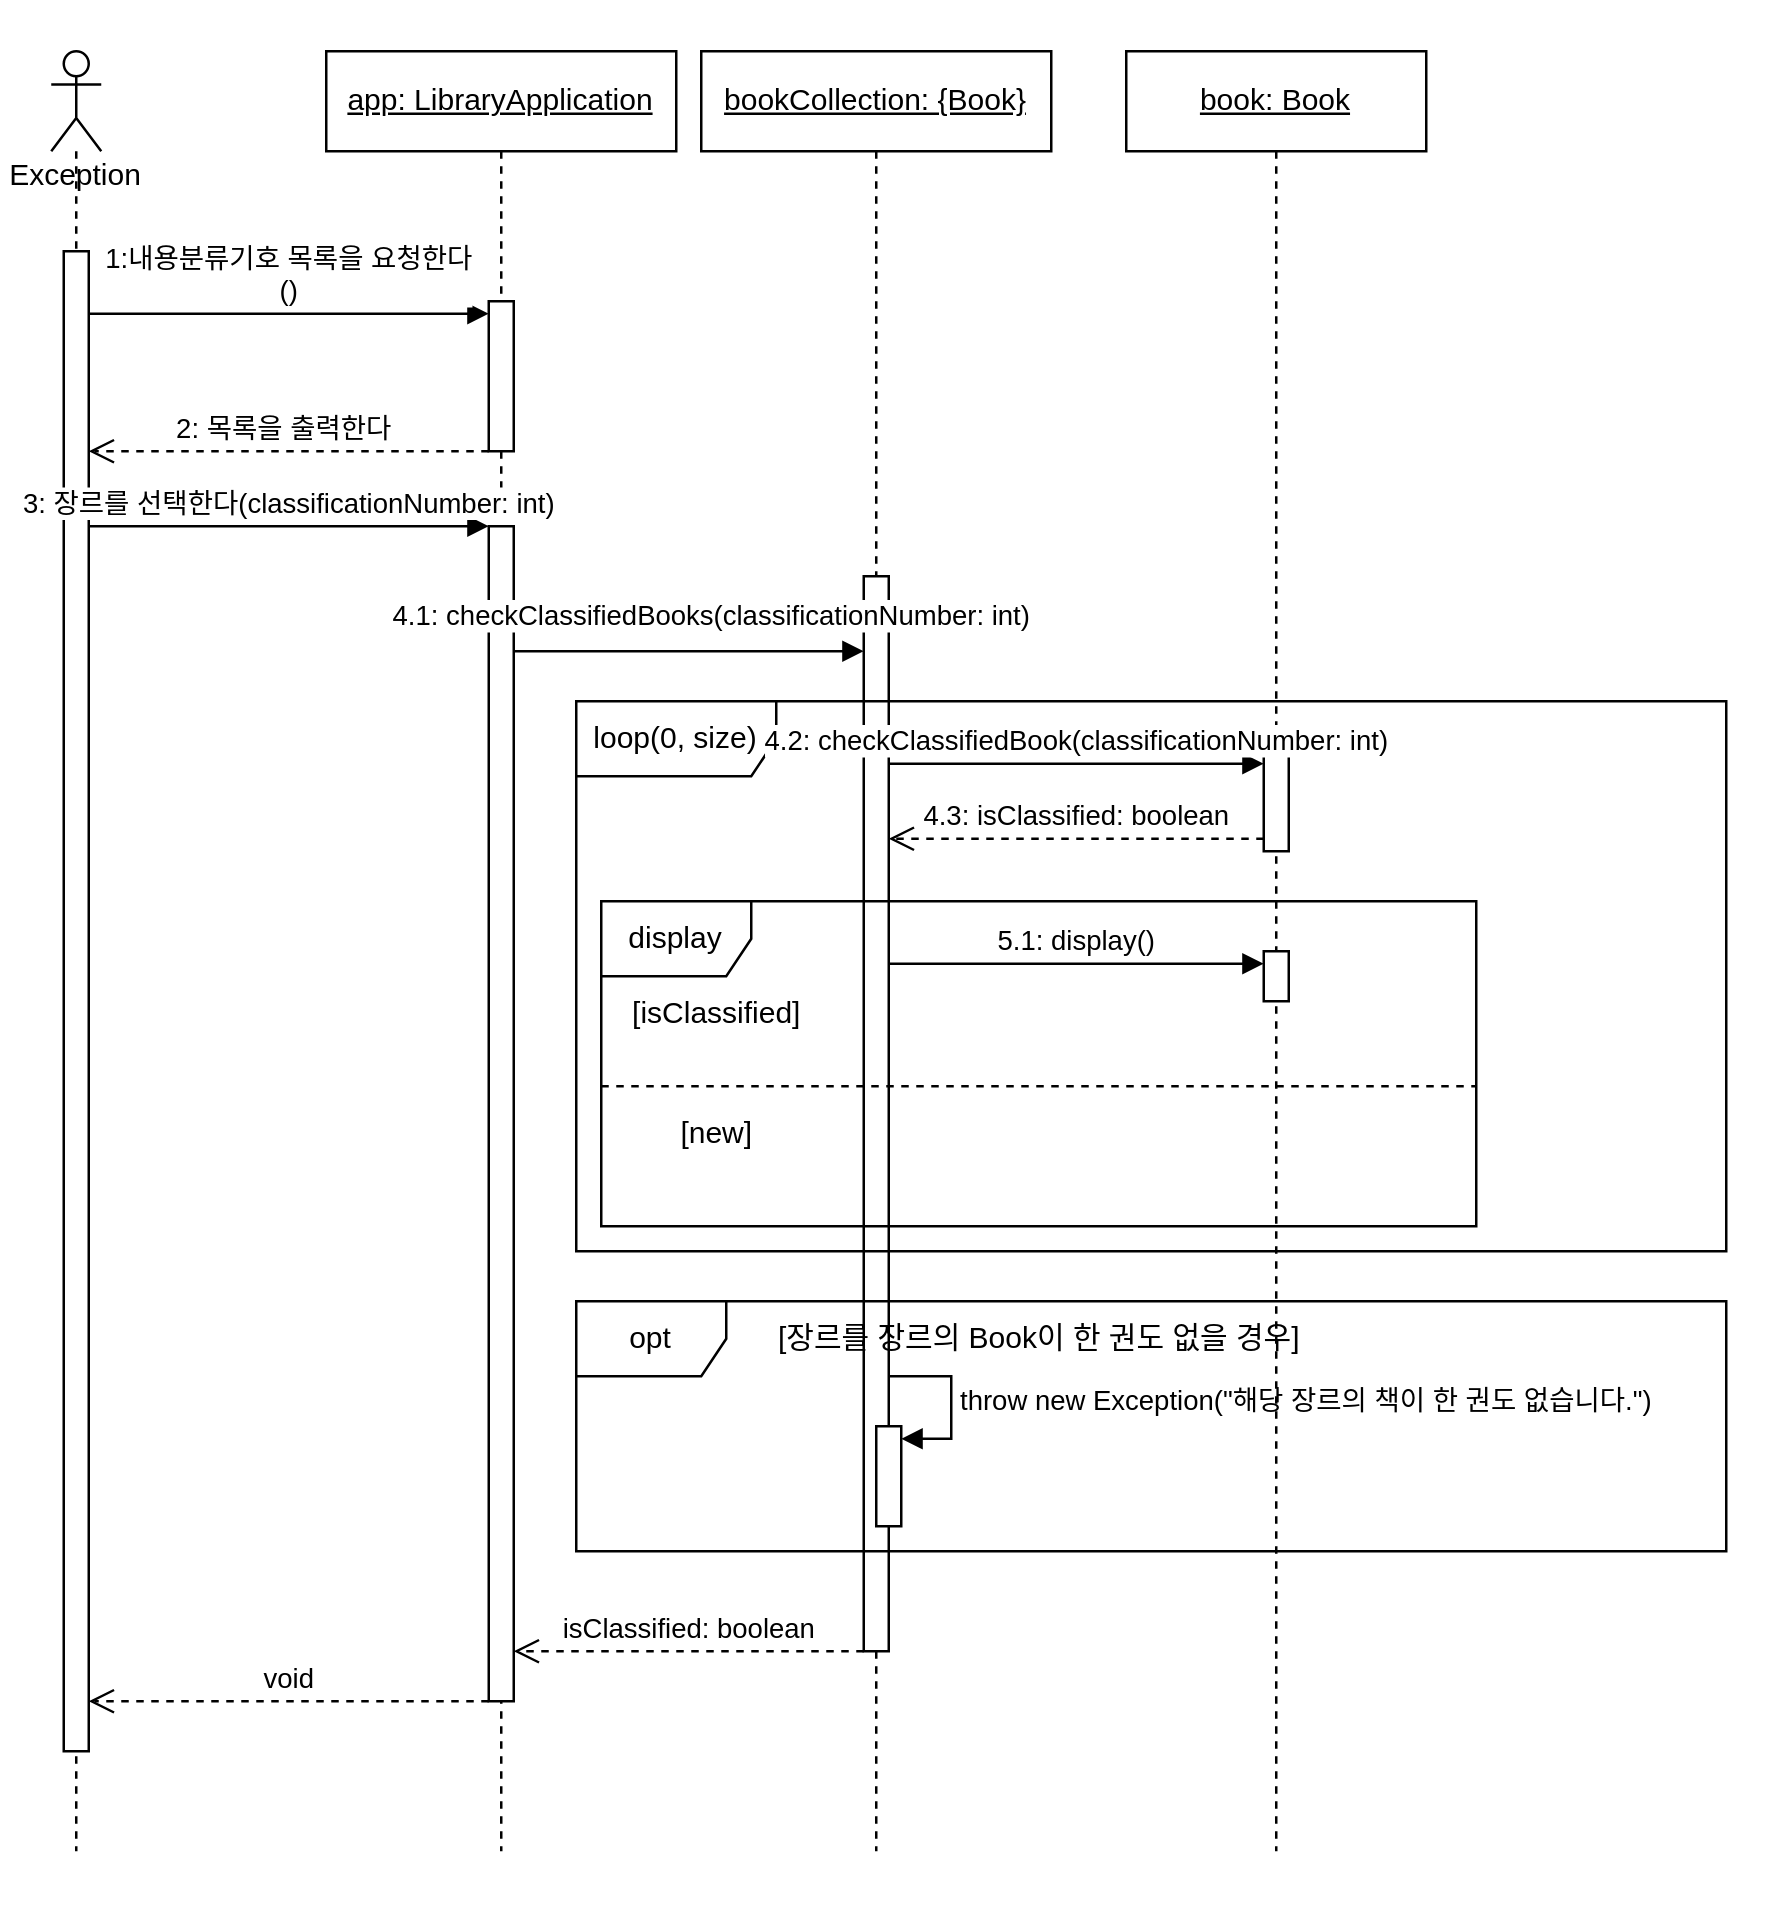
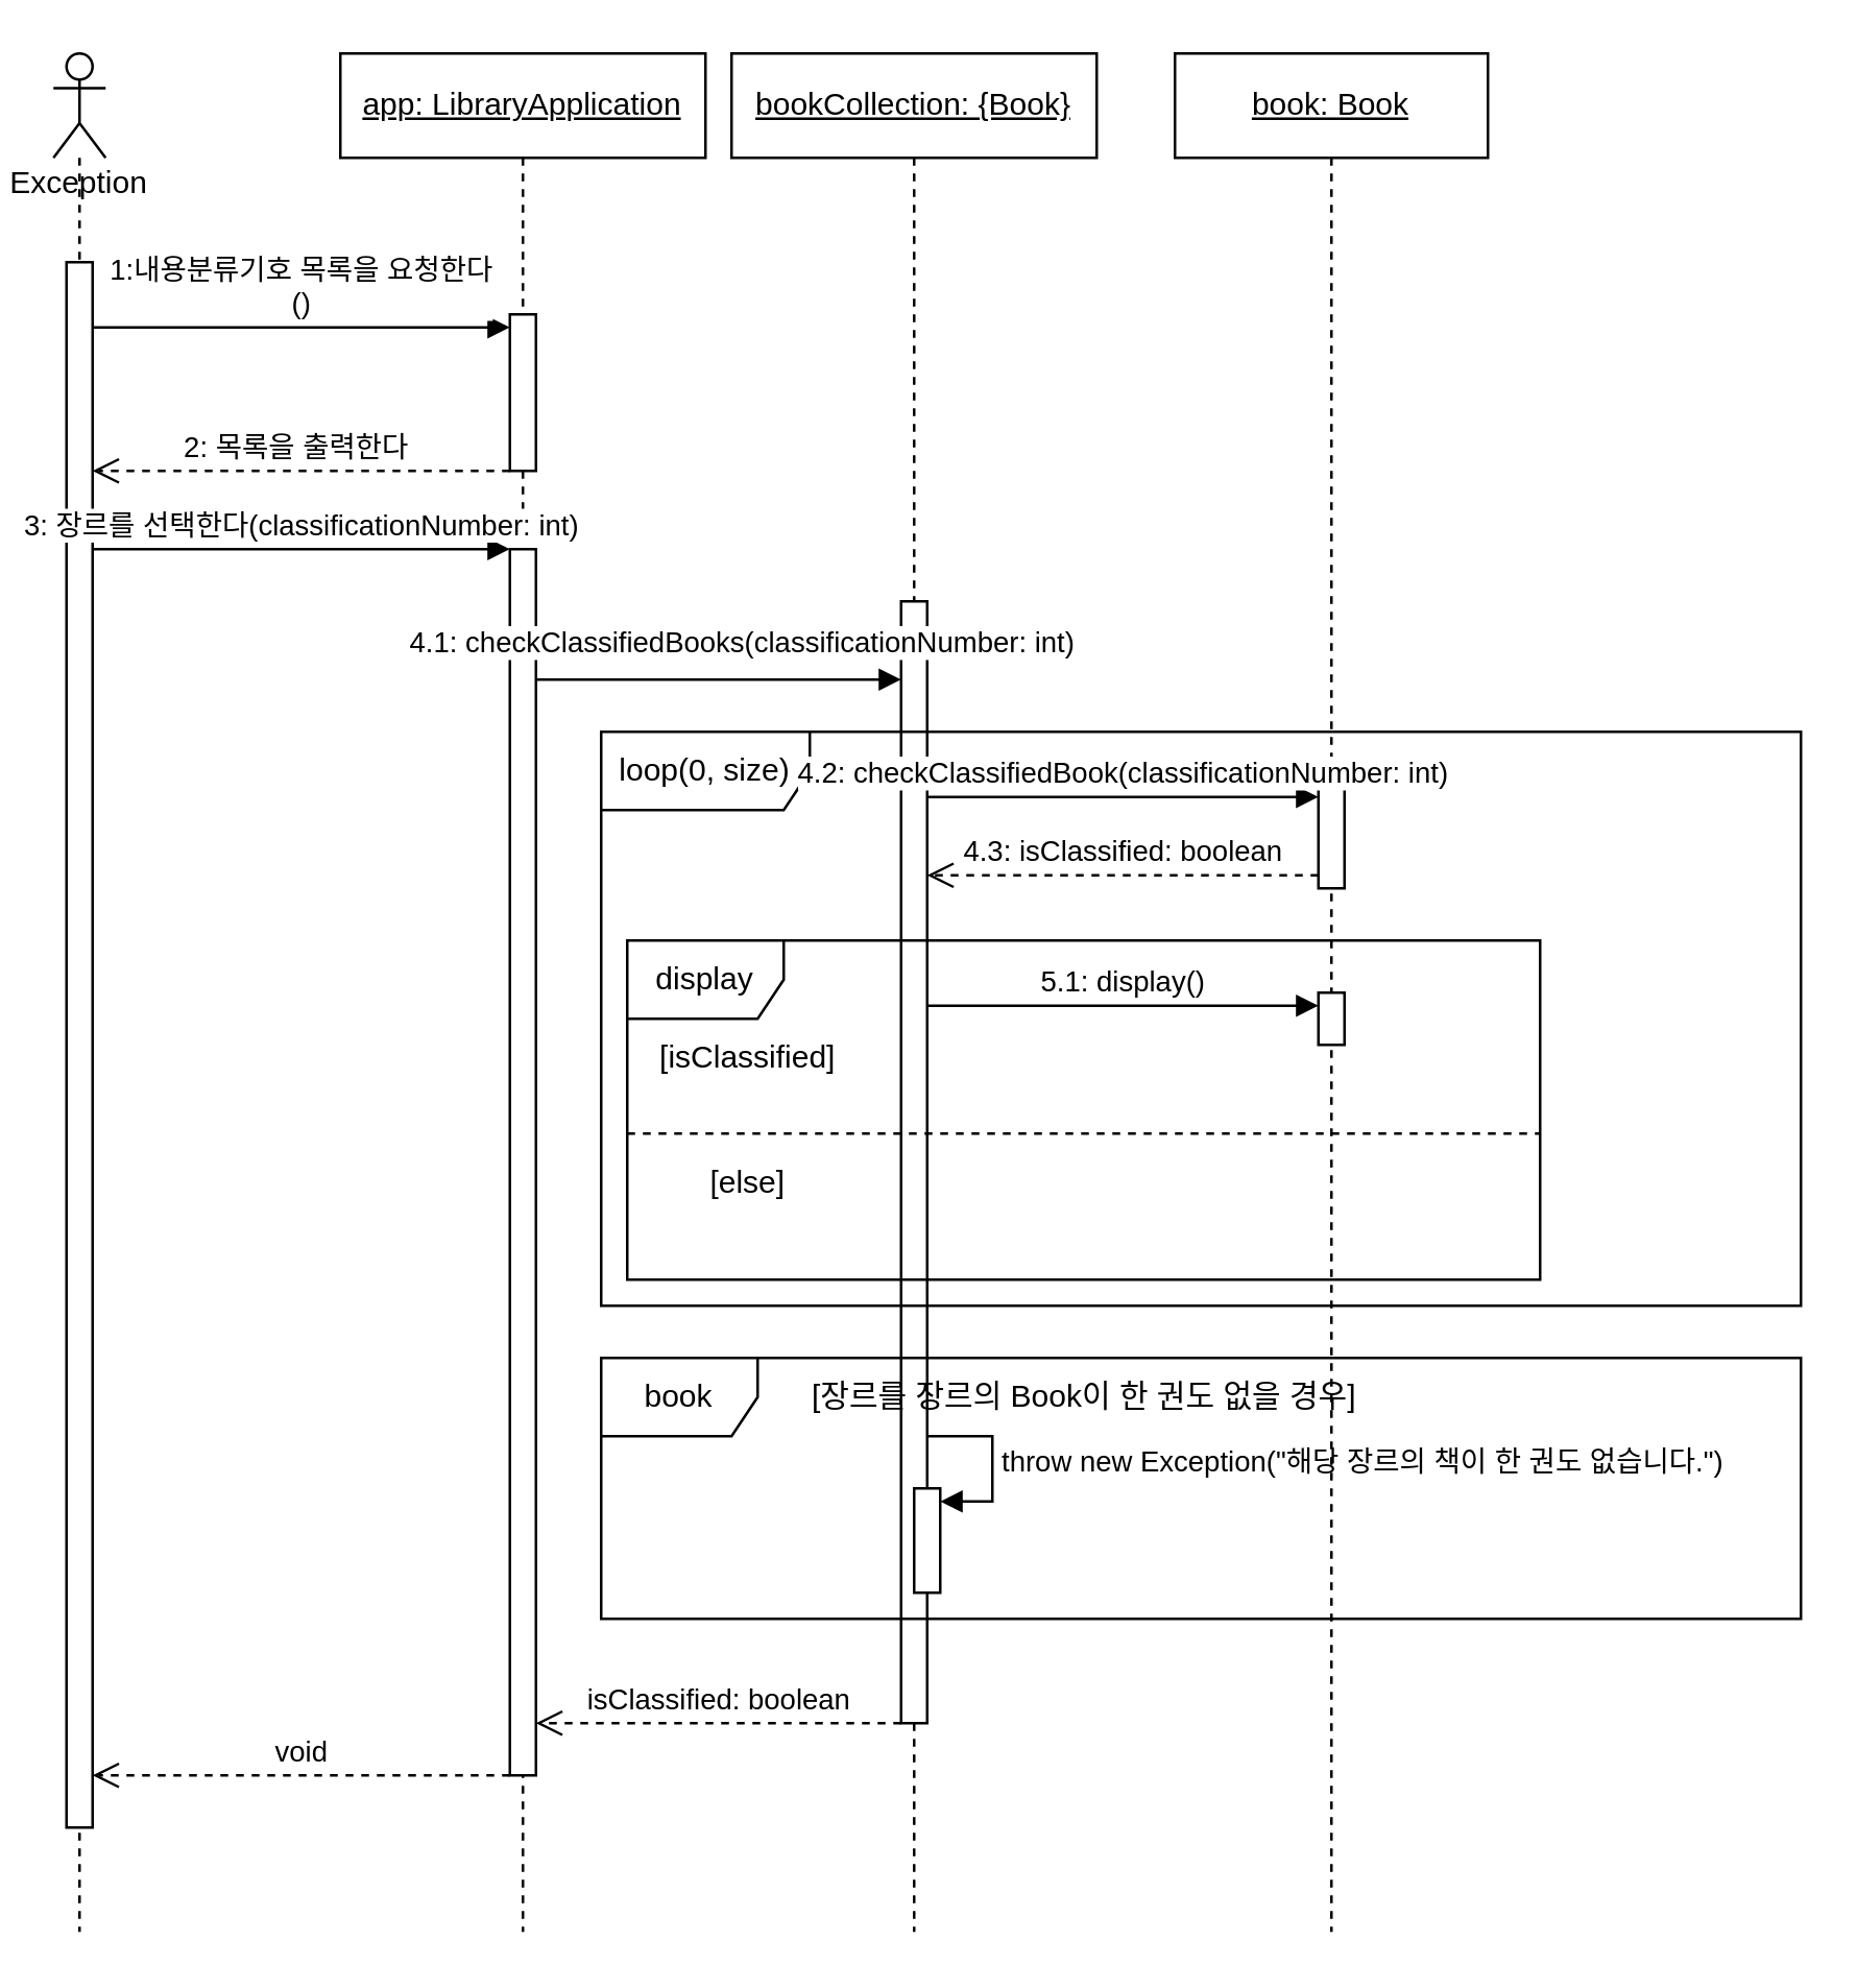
  <mxCell id="0" />
  <mxCell id="1" parent="0" />
  <mxCell id="2" value="Exception" style="shape=umlLifeline;perimeter=lifelinePerimeter;whiteSpace=wrap;html=1;container=1;dropTarget=0;collapsible=0;recursiveResize=0;outlineConnect=0;portConstraint=eastwest;newEdgeStyle={&quot;curved&quot;:0,&quot;rounded&quot;:0};participant=umlActor;verticalAlign=top;spacingTop=36;" vertex="1" parent="1"><mxGeometry x="20" y="20" width="20" height="720" as="geometry" /></mxCell>
  <mxCell id="3" value="" style="html=1;points=[[0,0,0,0,5],[0,1,0,0,-5],[1,0,0,0,5],[1,1,0,0,-5]];perimeter=orthogonalPerimeter;outlineConnect=0;targetShapes=umlLifeline;portConstraint=eastwest;newEdgeStyle={&quot;curved&quot;:0,&quot;rounded&quot;:0};" vertex="1" parent="2"><mxGeometry x="5" y="80" width="10" height="600" as="geometry" /></mxCell>
  <mxCell id="4" value="&lt;u style=&quot;border-color: var(--border-color);&quot;&gt;app: LibraryApplication&lt;/u&gt;" style="shape=umlLifeline;perimeter=lifelinePerimeter;whiteSpace=wrap;html=1;container=1;dropTarget=0;collapsible=0;recursiveResize=0;outlineConnect=0;portConstraint=eastwest;newEdgeStyle={&quot;curved&quot;:0,&quot;rounded&quot;:0};" vertex="1" parent="1"><mxGeometry x="130" y="20" width="140" height="720" as="geometry" /></mxCell>
  <mxCell id="5" value="" style="html=1;points=[[0,0,0,0,5],[0,1,0,0,-5],[1,0,0,0,5],[1,1,0,0,-5]];perimeter=orthogonalPerimeter;outlineConnect=0;targetShapes=umlLifeline;portConstraint=eastwest;newEdgeStyle={&quot;curved&quot;:0,&quot;rounded&quot;:0};" vertex="1" parent="4"><mxGeometry x="65" y="100" width="10" height="60" as="geometry" /></mxCell>
  <mxCell id="6" value="" style="html=1;points=[[0,0,0,0,5],[0,1,0,0,-5],[1,0,0,0,5],[1,1,0,0,-5]];perimeter=orthogonalPerimeter;outlineConnect=0;targetShapes=umlLifeline;portConstraint=eastwest;newEdgeStyle={&quot;curved&quot;:0,&quot;rounded&quot;:0};" vertex="1" parent="4"><mxGeometry x="65" y="190" width="10" height="470" as="geometry" /></mxCell>
  <mxCell id="7" value="&lt;span id=&quot;docs-internal-guid-0926cf9c-7fff-bed2-d744-b1c723d3b45c&quot;&gt;&lt;/span&gt;&lt;div style=&quot;border-color: var(--border-color);&quot;&gt;1:내용분류기호 목록을 요청한다&lt;/div&gt;()" style="html=1;verticalAlign=bottom;endArrow=block;curved=0;rounded=0;entryX=0;entryY=0;entryDx=0;entryDy=5;" edge="1" parent="1" source="3" target="5"><mxGeometry x="-0.002" relative="1" as="geometry"><mxPoint x="35" y="125" as="sourcePoint" /><mxPoint as="offset" /></mxGeometry></mxCell>
  <mxCell id="8" value="void" style="html=1;verticalAlign=bottom;endArrow=open;dashed=1;endSize=8;curved=0;rounded=0;" edge="1" parent="1" source="6"><mxGeometry relative="1" as="geometry"><mxPoint x="35" y="680" as="targetPoint" /><mxPoint x="185" y="680" as="sourcePoint" /><Array as="points"><mxPoint x="100" y="680" /></Array></mxGeometry></mxCell>
  <mxCell id="9" value="&lt;u style=&quot;border-color: var(--border-color);&quot;&gt;bookCollection: {Book}&lt;/u&gt;" style="shape=umlLifeline;perimeter=lifelinePerimeter;whiteSpace=wrap;html=1;container=1;dropTarget=0;collapsible=0;recursiveResize=0;outlineConnect=0;portConstraint=eastwest;newEdgeStyle={&quot;curved&quot;:0,&quot;rounded&quot;:0};" vertex="1" parent="1"><mxGeometry x="280" y="20" width="140" height="720" as="geometry" /></mxCell>
  <mxCell id="10" value="" style="html=1;points=[[0,0,0,0,5],[0,1,0,0,-5],[1,0,0,0,5],[1,1,0,0,-5]];perimeter=orthogonalPerimeter;outlineConnect=0;targetShapes=umlLifeline;portConstraint=eastwest;newEdgeStyle={&quot;curved&quot;:0,&quot;rounded&quot;:0};" vertex="1" parent="9"><mxGeometry x="65" y="210" width="10" height="430" as="geometry" /></mxCell>
  <mxCell id="11" value="" style="html=1;points=[[0,0,0,0,5],[0,1,0,0,-5],[1,0,0,0,5],[1,1,0,0,-5]];perimeter=orthogonalPerimeter;outlineConnect=0;targetShapes=umlLifeline;portConstraint=eastwest;newEdgeStyle={&quot;curved&quot;:0,&quot;rounded&quot;:0};" vertex="1" parent="9"><mxGeometry x="70" y="550" width="10" height="40" as="geometry" /></mxCell>
  <mxCell id="12" value="throw new Exception(&quot;해당 장르의 책이 한 권도 없습니다.&quot;)" style="html=1;align=left;spacingLeft=2;endArrow=block;rounded=0;edgeStyle=orthogonalEdgeStyle;curved=0;rounded=0;entryX=1;entryY=0;entryDx=0;entryDy=5;entryPerimeter=0;" edge="1" parent="9" target="11"><mxGeometry x="0.006" relative="1" as="geometry"><mxPoint x="75" y="530" as="sourcePoint" /><Array as="points"><mxPoint x="100" y="530" /><mxPoint x="100" y="555" /></Array><mxPoint as="offset" /></mxGeometry></mxCell>
  <mxCell id="13" value="&lt;u style=&quot;border-color: var(--border-color);&quot;&gt;book: Book&lt;/u&gt;" style="shape=umlLifeline;perimeter=lifelinePerimeter;whiteSpace=wrap;html=1;container=1;dropTarget=0;collapsible=0;recursiveResize=0;outlineConnect=0;portConstraint=eastwest;newEdgeStyle={&quot;curved&quot;:0,&quot;rounded&quot;:0};" vertex="1" parent="1"><mxGeometry x="450" y="20" width="120" height="720" as="geometry" /></mxCell>
  <mxCell id="14" value="" style="html=1;points=[[0,0,0,0,5],[0,1,0,0,-5],[1,0,0,0,5],[1,1,0,0,-5]];perimeter=orthogonalPerimeter;outlineConnect=0;targetShapes=umlLifeline;portConstraint=eastwest;newEdgeStyle={&quot;curved&quot;:0,&quot;rounded&quot;:0};" vertex="1" parent="13"><mxGeometry x="55" y="280" width="10" height="40" as="geometry" /></mxCell>
  <mxCell id="15" value="" style="html=1;points=[[0,0,0,0,5],[0,1,0,0,-5],[1,0,0,0,5],[1,1,0,0,-5]];perimeter=orthogonalPerimeter;outlineConnect=0;targetShapes=umlLifeline;portConstraint=eastwest;newEdgeStyle={&quot;curved&quot;:0,&quot;rounded&quot;:0};" vertex="1" parent="13"><mxGeometry x="55" y="360" width="10" height="20" as="geometry" /></mxCell>
  <mxCell id="16" value="isClassified: boolean" style="html=1;verticalAlign=bottom;endArrow=open;dashed=1;endSize=8;curved=0;rounded=0;exitX=0;exitY=1;exitDx=0;exitDy=-5;" edge="1" parent="1" target="6"><mxGeometry relative="1" as="geometry"><mxPoint x="195" y="660" as="targetPoint" /><mxPoint x="345" y="660" as="sourcePoint" /><Array as="points"><mxPoint x="260" y="660" /></Array></mxGeometry></mxCell>
  <mxCell id="17" value="4.1: checkClassifiedBooks(classificationNumber: int)" style="html=1;verticalAlign=bottom;endArrow=block;curved=0;rounded=0;" edge="1" parent="1" source="6"><mxGeometry x="0.133" y="5" relative="1" as="geometry"><mxPoint x="210" y="260" as="sourcePoint" /><mxPoint as="offset" /><mxPoint x="345" y="260" as="targetPoint" /></mxGeometry></mxCell>
  <mxCell id="18" value="" style="group;dropTarget=0;" vertex="1" connectable="0" parent="1"><mxGeometry x="230" y="280" width="460" height="220" as="geometry" /></mxCell>
  <mxCell id="19" value="loop(0, size)" style="shape=umlFrame;whiteSpace=wrap;html=1;pointerEvents=0;width=80;height=30;" vertex="1" parent="18"><mxGeometry width="460.0" height="220" as="geometry" /></mxCell>
  <mxCell id="20" value="4.2: checkClassifiedBook(classificationNumber: int)" style="html=1;verticalAlign=bottom;endArrow=block;curved=0;rounded=0;entryX=0;entryY=0;entryDx=0;entryDy=5;" edge="1" parent="1" source="10" target="14"><mxGeometry relative="1" as="geometry"><mxPoint x="440" y="295" as="sourcePoint" /><mxPoint as="offset" /></mxGeometry></mxCell>
  <mxCell id="21" value="4.3: isClassified: boolean" style="html=1;verticalAlign=bottom;endArrow=open;dashed=1;endSize=8;curved=0;rounded=0;exitX=0;exitY=1;exitDx=0;exitDy=-5;" edge="1" parent="1" source="14" target="10"><mxGeometry relative="1" as="geometry"><mxPoint x="440" y="365" as="targetPoint" /><mxPoint as="offset" /></mxGeometry></mxCell>
  <mxCell id="22" value="" style="group;dropTarget=0;" vertex="1" connectable="0" parent="1"><mxGeometry x="240" y="360" width="350" height="130" as="geometry" /></mxCell>
  <mxCell id="23" value="display" style="shape=umlFrame;whiteSpace=wrap;html=1;pointerEvents=0;" vertex="1" parent="22"><mxGeometry width="350" height="130" as="geometry" /></mxCell>
  <mxCell id="24" value="[isClassified]" style="text;html=1;align=center;verticalAlign=middle;resizable=0;points=[];autosize=1;strokeColor=none;fillColor=none;" vertex="1" parent="22"><mxGeometry x="1.25" y="29.998" width="90" height="30" as="geometry" /></mxCell>
  <mxCell id="25" value="5.1: display()" style="html=1;verticalAlign=bottom;startArrow=none;endArrow=block;startSize=8;curved=0;rounded=0;entryX=0;entryY=0;entryDx=0;entryDy=5;startFill=0;" edge="1" parent="1" source="10" target="15"><mxGeometry relative="1" as="geometry"><mxPoint x="435" y="385" as="sourcePoint" /></mxGeometry></mxCell>
  <mxCell id="26" value="" style="group;dropTarget=0;" vertex="1" connectable="0" parent="1"><mxGeometry x="230" y="520" width="460" height="100" as="geometry" /></mxCell>
- <mxCell id="27" value="opt" style="shape=umlFrame;whiteSpace=wrap;html=1;pointerEvents=0;" vertex="1" parent="26"><mxGeometry width="460.0" height="100.0" as="geometry" /></mxCell>
+ <mxCell id="27" value="book" style="shape=umlFrame;whiteSpace=wrap;html=1;pointerEvents=0;" vertex="1" parent="26"><mxGeometry width="460.0" height="100.0" as="geometry" /></mxCell>
  <mxCell id="28" value="[장르를 장르의 Book이 한 권도 없을 경우]" style="text;html=1;align=center;verticalAlign=middle;resizable=0;points=[];autosize=1;strokeColor=none;fillColor=none;" vertex="1" parent="26"><mxGeometry x="55.0" y="-0.001" width="260" height="30" as="geometry" /></mxCell>
  <mxCell id="29" value="" style="line;strokeWidth=1;fillColor=none;align=left;verticalAlign=middle;spacingTop=-1;spacingLeft=3;spacingRight=3;rotatable=0;labelPosition=right;points=[];portConstraint=eastwest;strokeColor=inherit;dashed=1;" vertex="1" parent="1"><mxGeometry x="240" y="430" width="350" height="8" as="geometry" /></mxCell>
- <mxCell id="30" value="[new]" style="text;html=1;align=center;verticalAlign=middle;resizable=0;points=[];autosize=1;strokeColor=none;fillColor=none;" vertex="1" parent="1"><mxGeometry x="261" y="437.998" width="50" height="30" as="geometry" /></mxCell>
+ <mxCell id="30" value="[else]" style="text;html=1;align=center;verticalAlign=middle;resizable=0;points=[];autosize=1;strokeColor=none;fillColor=none;" vertex="1" parent="1"><mxGeometry x="261" y="437.998" width="50" height="30" as="geometry" /></mxCell>
  <mxCell id="31" value="" style="html=1;verticalAlign=bottom;endArrow=open;dashed=1;endSize=8;curved=0;rounded=0;" edge="1" parent="1" source="5" target="3"><mxGeometry x="-0.188" y="-10" relative="1" as="geometry"><mxPoint x="40" y="180" as="targetPoint" /><mxPoint as="offset" /><mxPoint x="190" y="180" as="sourcePoint" /><Array as="points"><mxPoint x="100" y="180" /></Array></mxGeometry></mxCell>
  <mxCell id="32" value="2: 목록을 출력한다" style="edgeLabel;html=1;align=center;verticalAlign=middle;resizable=0;points=[];" vertex="1" connectable="0" parent="31"><mxGeometry x="0.037" y="3" relative="1" as="geometry"><mxPoint y="-13" as="offset" /></mxGeometry></mxCell>
  <mxCell id="33" value="3: 장르를 선택한다(classificationNumber: int)" style="html=1;verticalAlign=bottom;endArrow=block;curved=0;rounded=0;" edge="1" parent="1"><mxGeometry relative="1" as="geometry"><mxPoint x="35" y="210" as="sourcePoint" /><mxPoint as="offset" /><mxPoint x="195" y="210" as="targetPoint" /></mxGeometry></mxCell>
